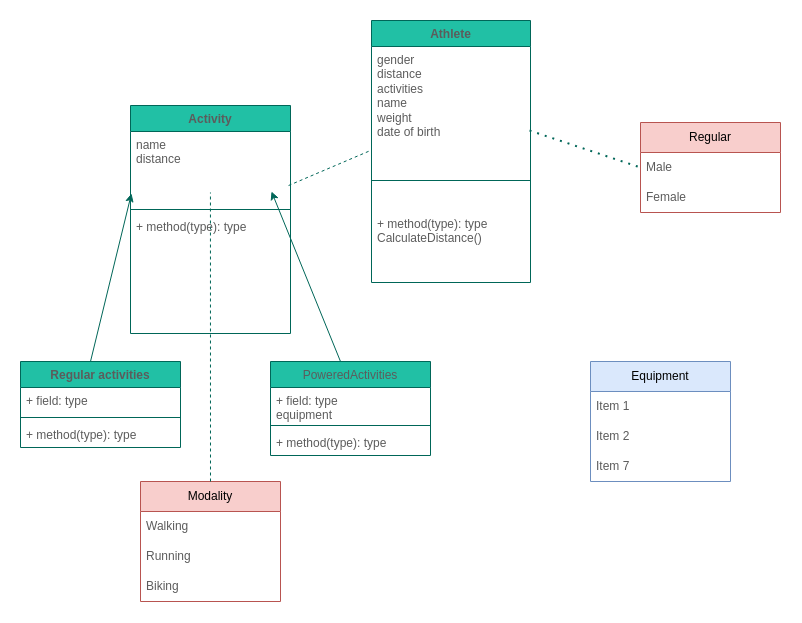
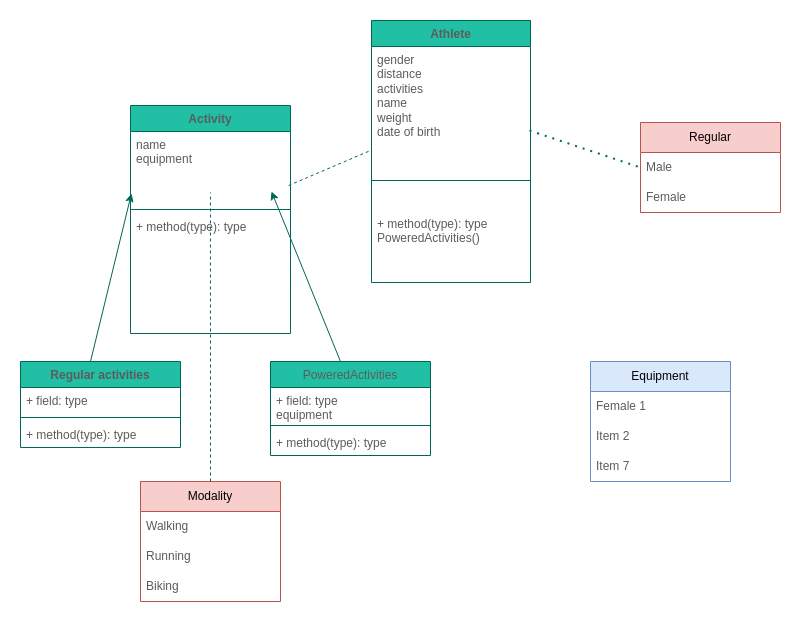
  <mxCell id="0" />
  <mxCell id="1" parent="0" />
  <mxCell id="2" value="Equipment" style="swimlane;fontStyle=0;childLayout=stackLayout;horizontal=1;startSize=30;horizontalStack=0;resizeParent=1;resizeParentMax=0;resizeLast=0;collapsible=1;marginBottom=0;whiteSpace=wrap;html=1;labelBackgroundColor=none;fillColor=#dae8fc;strokeColor=#6c8ebf;" vertex="1" parent="1"><mxGeometry x="590" y="361" width="140" height="120" as="geometry" /></mxCell>
- <mxCell id="3" value="Item 1" style="text;strokeColor=none;fillColor=none;align=left;verticalAlign=middle;spacingLeft=4;spacingRight=4;overflow=hidden;points=[[0,0.5],[1,0.5]];portConstraint=eastwest;rotatable=0;whiteSpace=wrap;html=1;labelBackgroundColor=none;fontColor=#5C5C5C;" vertex="1" parent="2"><mxGeometry y="30" width="140" height="30" as="geometry" /></mxCell>
+ <mxCell id="3" value="Female 1" style="text;strokeColor=none;fillColor=none;align=left;verticalAlign=middle;spacingLeft=4;spacingRight=4;overflow=hidden;points=[[0,0.5],[1,0.5]];portConstraint=eastwest;rotatable=0;whiteSpace=wrap;html=1;labelBackgroundColor=none;fontColor=#5C5C5C;" vertex="1" parent="2"><mxGeometry y="30" width="140" height="30" as="geometry" /></mxCell>
  <mxCell id="4" value="Item 2" style="text;strokeColor=none;fillColor=none;align=left;verticalAlign=middle;spacingLeft=4;spacingRight=4;overflow=hidden;points=[[0,0.5],[1,0.5]];portConstraint=eastwest;rotatable=0;whiteSpace=wrap;html=1;labelBackgroundColor=none;fontColor=#5C5C5C;" vertex="1" parent="2"><mxGeometry y="60" width="140" height="30" as="geometry" /></mxCell>
  <mxCell id="5" value="Item 7" style="text;strokeColor=none;fillColor=none;align=left;verticalAlign=middle;spacingLeft=4;spacingRight=4;overflow=hidden;points=[[0,0.5],[1,0.5]];portConstraint=eastwest;rotatable=0;whiteSpace=wrap;html=1;labelBackgroundColor=none;fontColor=#5C5C5C;" vertex="1" parent="2"><mxGeometry y="90" width="140" height="30" as="geometry" /></mxCell>
  <mxCell id="6" value="" style="endArrow=classic;html=1;rounded=0;exitX=0.5;exitY=0;exitDx=0;exitDy=0;labelBackgroundColor=none;strokeColor=#006658;fontColor=default;entryX=0.007;entryY=1.067;entryDx=0;entryDy=0;entryPerimeter=0;" edge="1" parent="1"><mxGeometry width="50" height="50" relative="1" as="geometry"><mxPoint x="90" y="361" as="sourcePoint" /><mxPoint x="130.98" y="193.01" as="targetPoint" /></mxGeometry></mxCell>
  <mxCell id="7" value="" style="endArrow=classic;html=1;rounded=0;exitX=0.5;exitY=0;exitDx=0;exitDy=0;entryX=1.007;entryY=1;entryDx=0;entryDy=0;entryPerimeter=0;labelBackgroundColor=none;strokeColor=#006658;fontColor=default;" edge="1" parent="1"><mxGeometry width="50" height="50" relative="1" as="geometry"><mxPoint x="340" y="361" as="sourcePoint" /><mxPoint x="270.98" y="191" as="targetPoint" /><Array as="points" /></mxGeometry></mxCell>
  <mxCell id="8" value="Modality" style="swimlane;fontStyle=0;childLayout=stackLayout;horizontal=1;startSize=30;horizontalStack=0;resizeParent=1;resizeParentMax=0;resizeLast=0;collapsible=1;marginBottom=0;whiteSpace=wrap;html=1;labelBackgroundColor=none;fillColor=#f8cecc;strokeColor=#b85450;" vertex="1" parent="1"><mxGeometry x="140" y="481" width="140" height="120" as="geometry" /></mxCell>
  <mxCell id="9" value="Walking" style="text;strokeColor=none;fillColor=none;align=left;verticalAlign=middle;spacingLeft=4;spacingRight=4;overflow=hidden;points=[[0,0.5],[1,0.5]];portConstraint=eastwest;rotatable=0;whiteSpace=wrap;html=1;labelBackgroundColor=none;fontColor=#5C5C5C;" vertex="1" parent="8"><mxGeometry y="30" width="140" height="30" as="geometry" /></mxCell>
  <mxCell id="10" value="Running" style="text;strokeColor=none;fillColor=none;align=left;verticalAlign=middle;spacingLeft=4;spacingRight=4;overflow=hidden;points=[[0,0.5],[1,0.5]];portConstraint=eastwest;rotatable=0;whiteSpace=wrap;html=1;labelBackgroundColor=none;fontColor=#5C5C5C;" vertex="1" parent="8"><mxGeometry y="60" width="140" height="30" as="geometry" /></mxCell>
  <mxCell id="11" value="Biking" style="text;strokeColor=none;fillColor=none;align=left;verticalAlign=middle;spacingLeft=4;spacingRight=4;overflow=hidden;points=[[0,0.5],[1,0.5]];portConstraint=eastwest;rotatable=0;whiteSpace=wrap;html=1;labelBackgroundColor=none;fontColor=#5C5C5C;" vertex="1" parent="8"><mxGeometry y="90" width="140" height="30" as="geometry" /></mxCell>
  <mxCell id="12" value="Regular" style="swimlane;fontStyle=0;childLayout=stackLayout;horizontal=1;startSize=30;horizontalStack=0;resizeParent=1;resizeParentMax=0;resizeLast=0;collapsible=1;marginBottom=0;whiteSpace=wrap;html=1;labelBackgroundColor=none;fillColor=#f8cecc;strokeColor=#b85450;" vertex="1" parent="1"><mxGeometry x="640" y="122" width="140" height="90" as="geometry" /></mxCell>
  <mxCell id="13" value="Male" style="text;strokeColor=none;fillColor=none;align=left;verticalAlign=middle;spacingLeft=4;spacingRight=4;overflow=hidden;points=[[0,0.5],[1,0.5]];portConstraint=eastwest;rotatable=0;whiteSpace=wrap;html=1;labelBackgroundColor=none;fontColor=#5C5C5C;" vertex="1" parent="12"><mxGeometry y="30" width="140" height="30" as="geometry" /></mxCell>
  <mxCell id="14" value="Female" style="text;strokeColor=none;fillColor=none;align=left;verticalAlign=middle;spacingLeft=4;spacingRight=4;overflow=hidden;points=[[0,0.5],[1,0.5]];portConstraint=eastwest;rotatable=0;whiteSpace=wrap;html=1;labelBackgroundColor=none;fontColor=#5C5C5C;" vertex="1" parent="12"><mxGeometry y="60" width="140" height="30" as="geometry" /></mxCell>
  <mxCell id="15" value="" style="endArrow=none;dashed=1;html=1;dashPattern=1 3;strokeWidth=2;rounded=0;exitX=0.994;exitY=0.808;exitDx=0;exitDy=0;labelBackgroundColor=none;strokeColor=#006658;fontColor=default;exitPerimeter=0;entryX=0;entryY=0.5;entryDx=0;entryDy=0;" edge="1" parent="1" source="30" target="13"><mxGeometry width="50" height="50" relative="1" as="geometry"><mxPoint x="510" y="146" as="sourcePoint" /><mxPoint x="629" y="146" as="targetPoint" /><Array as="points" /></mxGeometry></mxCell>
  <mxCell id="16" value="Regular activities" style="swimlane;fontStyle=1;align=center;verticalAlign=top;childLayout=stackLayout;horizontal=1;startSize=26;horizontalStack=0;resizeParent=1;resizeParentMax=0;resizeLast=0;collapsible=1;marginBottom=0;whiteSpace=wrap;html=1;strokeColor=#006658;fontColor=#5C5C5C;fillColor=#21C0A5;" vertex="1" parent="1"><mxGeometry x="20" y="361" width="160" height="86" as="geometry" /></mxCell>
  <mxCell id="17" value="+ field: type" style="text;strokeColor=none;fillColor=none;align=left;verticalAlign=top;spacingLeft=4;spacingRight=4;overflow=hidden;rotatable=0;points=[[0,0.5],[1,0.5]];portConstraint=eastwest;whiteSpace=wrap;html=1;fontColor=#5C5C5C;" vertex="1" parent="16"><mxGeometry y="26" width="160" height="26" as="geometry" /></mxCell>
  <mxCell id="18" value="" style="line;strokeWidth=1;fillColor=none;align=left;verticalAlign=middle;spacingTop=-1;spacingLeft=3;spacingRight=3;rotatable=0;labelPosition=right;points=[];portConstraint=eastwest;strokeColor=inherit;fontColor=#5C5C5C;" vertex="1" parent="16"><mxGeometry y="52" width="160" height="8" as="geometry" /></mxCell>
  <mxCell id="19" value="+ method(type): type" style="text;strokeColor=none;fillColor=none;align=left;verticalAlign=top;spacingLeft=4;spacingRight=4;overflow=hidden;rotatable=0;points=[[0,0.5],[1,0.5]];portConstraint=eastwest;whiteSpace=wrap;html=1;fontColor=#5C5C5C;" vertex="1" parent="16"><mxGeometry y="60" width="160" height="26" as="geometry" /></mxCell>
  <mxCell id="20" value="&lt;span style=&quot;font-weight: 400;&quot;&gt;PoweredActivities&lt;/span&gt;" style="swimlane;fontStyle=1;align=center;verticalAlign=top;childLayout=stackLayout;horizontal=1;startSize=26;horizontalStack=0;resizeParent=1;resizeParentMax=0;resizeLast=0;collapsible=1;marginBottom=0;whiteSpace=wrap;html=1;strokeColor=#006658;fontColor=#5C5C5C;fillColor=#21C0A5;" vertex="1" parent="1"><mxGeometry x="270" y="361" width="160" height="94" as="geometry" /></mxCell>
  <mxCell id="21" value="+ field: type&lt;div&gt;equipment&lt;/div&gt;" style="text;strokeColor=none;fillColor=none;align=left;verticalAlign=top;spacingLeft=4;spacingRight=4;overflow=hidden;rotatable=0;points=[[0,0.5],[1,0.5]];portConstraint=eastwest;whiteSpace=wrap;html=1;fontColor=#5C5C5C;" vertex="1" parent="20"><mxGeometry y="26" width="160" height="34" as="geometry" /></mxCell>
  <mxCell id="22" value="" style="line;strokeWidth=1;fillColor=none;align=left;verticalAlign=middle;spacingTop=-1;spacingLeft=3;spacingRight=3;rotatable=0;labelPosition=right;points=[];portConstraint=eastwest;strokeColor=inherit;fontColor=#5C5C5C;" vertex="1" parent="20"><mxGeometry y="60" width="160" height="8" as="geometry" /></mxCell>
  <mxCell id="23" value="+ method(type): type" style="text;strokeColor=none;fillColor=none;align=left;verticalAlign=top;spacingLeft=4;spacingRight=4;overflow=hidden;rotatable=0;points=[[0,0.5],[1,0.5]];portConstraint=eastwest;whiteSpace=wrap;html=1;fontColor=#5C5C5C;" vertex="1" parent="20"><mxGeometry y="68" width="160" height="26" as="geometry" /></mxCell>
  <mxCell id="24" value="" style="endArrow=none;dashed=1;html=1;rounded=0;strokeColor=#006658;fontColor=#5C5C5C;fillColor=#21C0A5;exitX=0.5;exitY=0;exitDx=0;exitDy=0;entryX=0.571;entryY=1.033;entryDx=0;entryDy=0;entryPerimeter=0;" edge="1" parent="1" source="8"><mxGeometry width="50" height="50" relative="1" as="geometry"><mxPoint x="230" y="371" as="sourcePoint" /><mxPoint x="209.94" y="191.99" as="targetPoint" /></mxGeometry></mxCell>
  <mxCell id="25" value="Activity" style="swimlane;fontStyle=1;align=center;verticalAlign=top;childLayout=stackLayout;horizontal=1;startSize=26;horizontalStack=0;resizeParent=1;resizeParentMax=0;resizeLast=0;collapsible=1;marginBottom=0;whiteSpace=wrap;html=1;strokeColor=#006658;fontColor=#5C5C5C;fillColor=#21C0A5;" vertex="1" parent="1"><mxGeometry x="130" y="105" width="160" height="228" as="geometry" /></mxCell>
- <mxCell id="26" value="name&lt;div&gt;distance&lt;/div&gt;" style="text;strokeColor=none;fillColor=none;align=left;verticalAlign=top;spacingLeft=4;spacingRight=4;overflow=hidden;rotatable=0;points=[[0,0.5],[1,0.5]];portConstraint=eastwest;whiteSpace=wrap;html=1;fontColor=#5C5C5C;" vertex="1" parent="25"><mxGeometry y="26" width="160" height="74" as="geometry" /></mxCell>
+ <mxCell id="26" value="name&lt;div&gt;equipment&lt;/div&gt;" style="text;strokeColor=none;fillColor=none;align=left;verticalAlign=top;spacingLeft=4;spacingRight=4;overflow=hidden;rotatable=0;points=[[0,0.5],[1,0.5]];portConstraint=eastwest;whiteSpace=wrap;html=1;fontColor=#5C5C5C;" vertex="1" parent="25"><mxGeometry y="26" width="160" height="74" as="geometry" /></mxCell>
  <mxCell id="27" value="" style="line;strokeWidth=1;fillColor=none;align=left;verticalAlign=middle;spacingTop=-1;spacingLeft=3;spacingRight=3;rotatable=0;labelPosition=right;points=[];portConstraint=eastwest;strokeColor=inherit;fontColor=#5C5C5C;" vertex="1" parent="25"><mxGeometry y="100" width="160" height="8" as="geometry" /></mxCell>
  <mxCell id="28" value="+ method(type): type" style="text;strokeColor=none;fillColor=none;align=left;verticalAlign=top;spacingLeft=4;spacingRight=4;overflow=hidden;rotatable=0;points=[[0,0.5],[1,0.5]];portConstraint=eastwest;whiteSpace=wrap;html=1;fontColor=#5C5C5C;" vertex="1" parent="25"><mxGeometry y="108" width="160" height="120" as="geometry" /></mxCell>
  <mxCell id="29" value="Athlete" style="swimlane;fontStyle=1;align=center;verticalAlign=top;childLayout=stackLayout;horizontal=1;startSize=26;horizontalStack=0;resizeParent=1;resizeParentMax=0;resizeLast=0;collapsible=1;marginBottom=0;whiteSpace=wrap;html=1;strokeColor=#006658;fontColor=#5C5C5C;fillColor=#21C0A5;" vertex="1" parent="1"><mxGeometry x="371" y="20" width="159" height="262" as="geometry" /></mxCell>
  <mxCell id="30" value="gender&lt;div&gt;distance&lt;/div&gt;&lt;div&gt;activities&lt;/div&gt;&lt;div&gt;name&lt;/div&gt;&lt;div&gt;weight&lt;/div&gt;&lt;div&gt;date of birth&lt;/div&gt;&lt;div&gt;&lt;br&gt;&lt;/div&gt;" style="text;strokeColor=none;fillColor=none;align=left;verticalAlign=top;spacingLeft=4;spacingRight=4;overflow=hidden;rotatable=0;points=[[0,0.5],[1,0.5]];portConstraint=eastwest;whiteSpace=wrap;html=1;fontColor=#5C5C5C;" vertex="1" parent="29"><mxGeometry y="26" width="159" height="104" as="geometry" /></mxCell>
  <mxCell id="31" value="" style="line;strokeWidth=1;fillColor=none;align=left;verticalAlign=middle;spacingTop=-1;spacingLeft=3;spacingRight=3;rotatable=0;labelPosition=right;points=[];portConstraint=eastwest;strokeColor=inherit;fontColor=#5C5C5C;" vertex="1" parent="29"><mxGeometry y="130" width="159" height="60" as="geometry" /></mxCell>
- <mxCell id="32" value="+ method(type): type&lt;div&gt;CalculateDistance()&lt;/div&gt;" style="text;strokeColor=none;fillColor=none;align=left;verticalAlign=top;spacingLeft=4;spacingRight=4;overflow=hidden;rotatable=0;points=[[0,0.5],[1,0.5]];portConstraint=eastwest;whiteSpace=wrap;html=1;fontColor=#5C5C5C;" vertex="1" parent="29"><mxGeometry y="190" width="159" height="72" as="geometry" /></mxCell>
+ <mxCell id="32" value="+ method(type): type&lt;div&gt;PoweredActivities()&lt;/div&gt;" style="text;strokeColor=none;fillColor=none;align=left;verticalAlign=top;spacingLeft=4;spacingRight=4;overflow=hidden;rotatable=0;points=[[0,0.5],[1,0.5]];portConstraint=eastwest;whiteSpace=wrap;html=1;fontColor=#5C5C5C;" vertex="1" parent="29"><mxGeometry y="190" width="159" height="72" as="geometry" /></mxCell>
  <mxCell id="33" value="" style="endArrow=none;dashed=1;html=1;rounded=0;strokeColor=#006658;fontColor=#5C5C5C;fillColor=#21C0A5;entryX=-0.006;entryY=1;entryDx=0;entryDy=0;entryPerimeter=0;exitX=0.988;exitY=0.73;exitDx=0;exitDy=0;exitPerimeter=0;" edge="1" parent="1" source="26" target="30"><mxGeometry width="50" height="50" relative="1" as="geometry"><mxPoint x="370" y="431" as="sourcePoint" /><mxPoint x="420" y="381" as="targetPoint" /></mxGeometry></mxCell>
